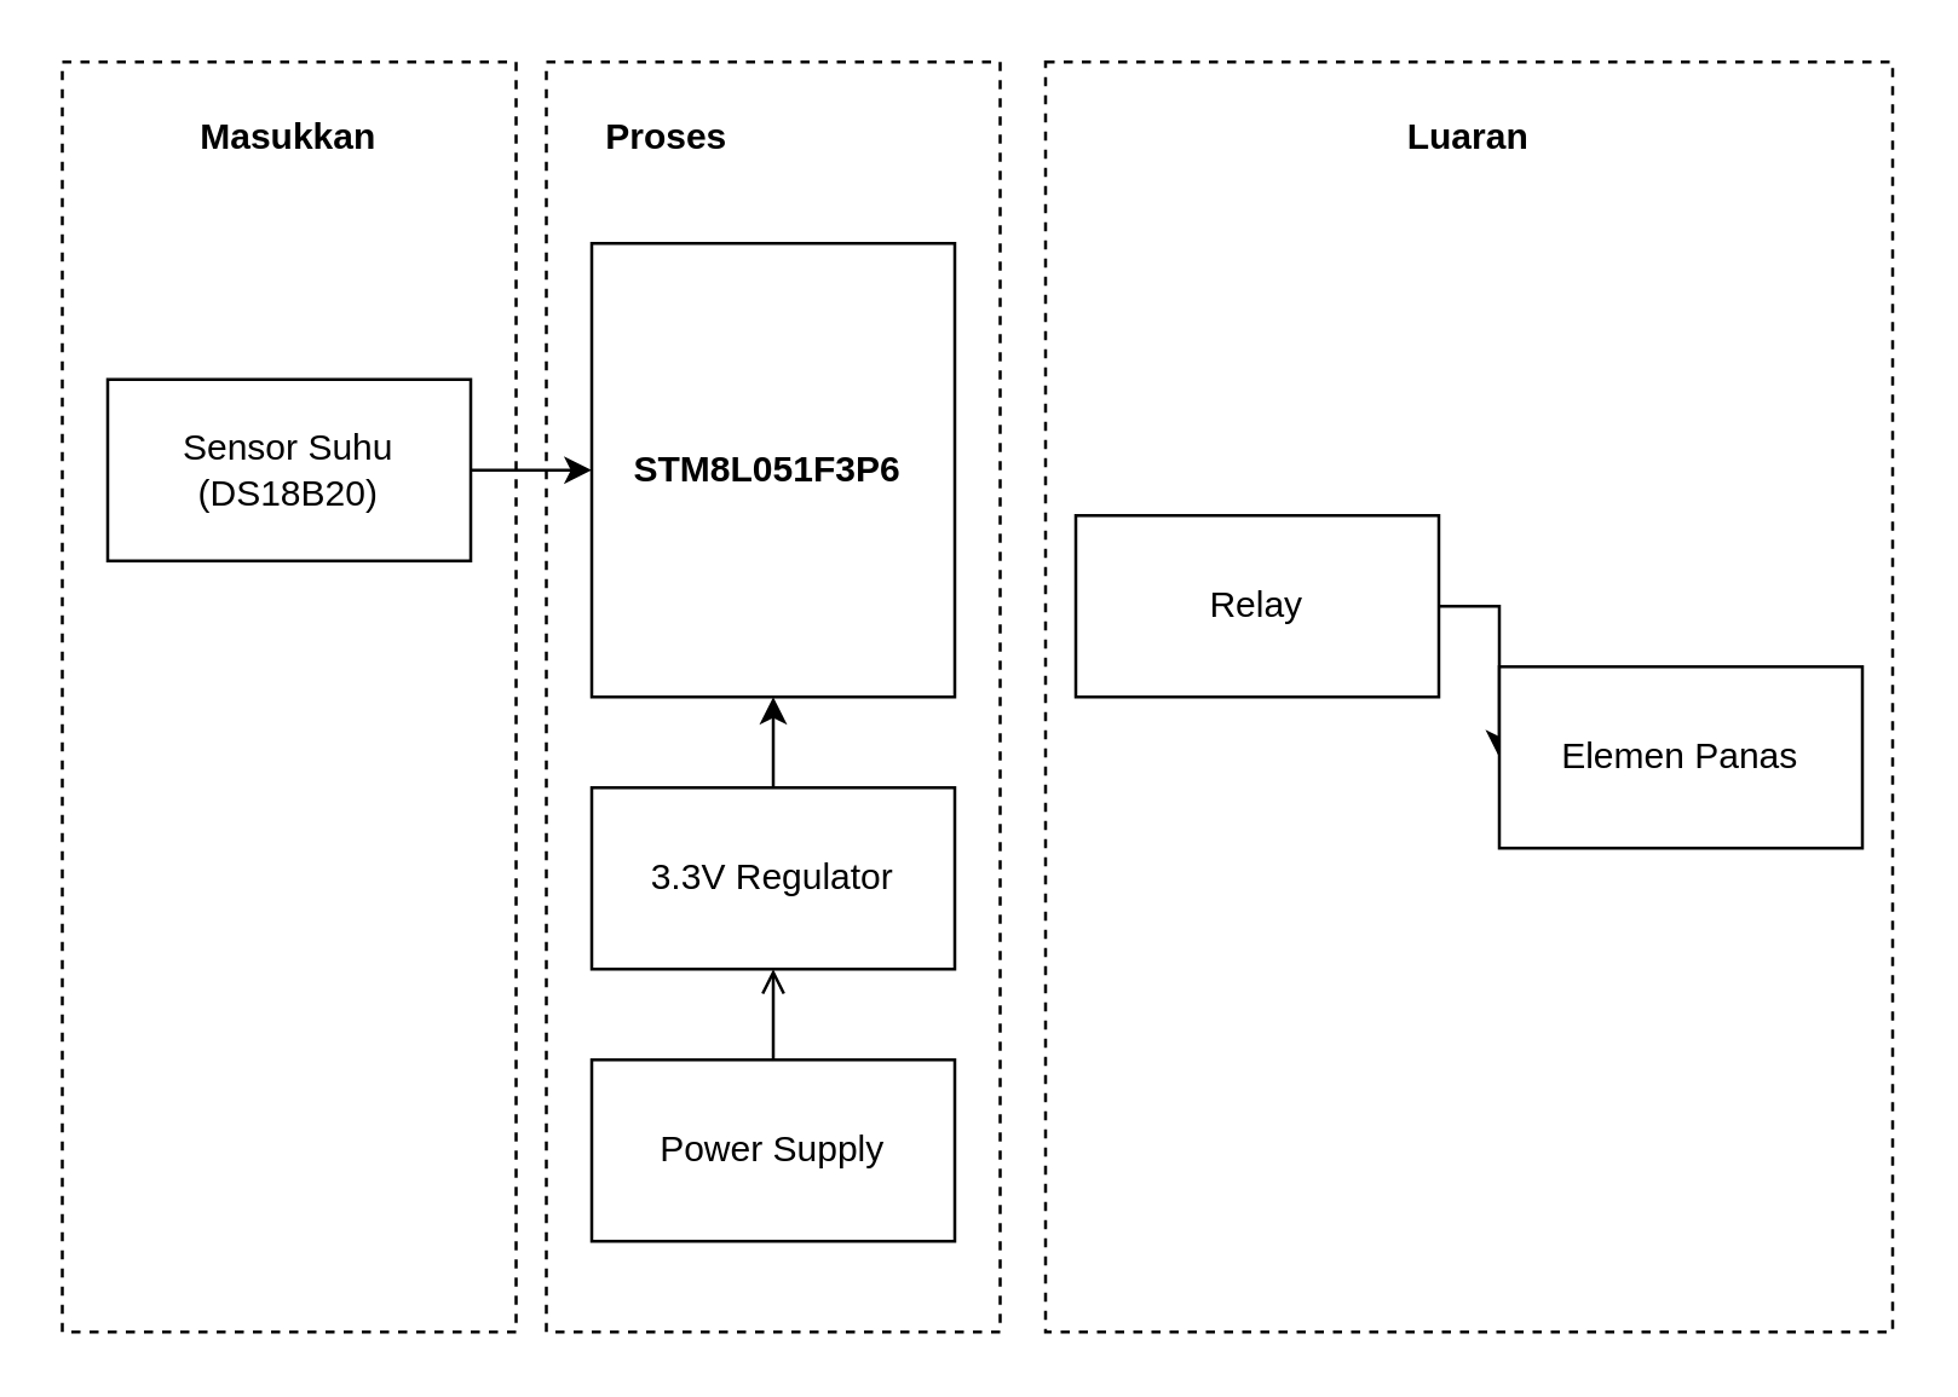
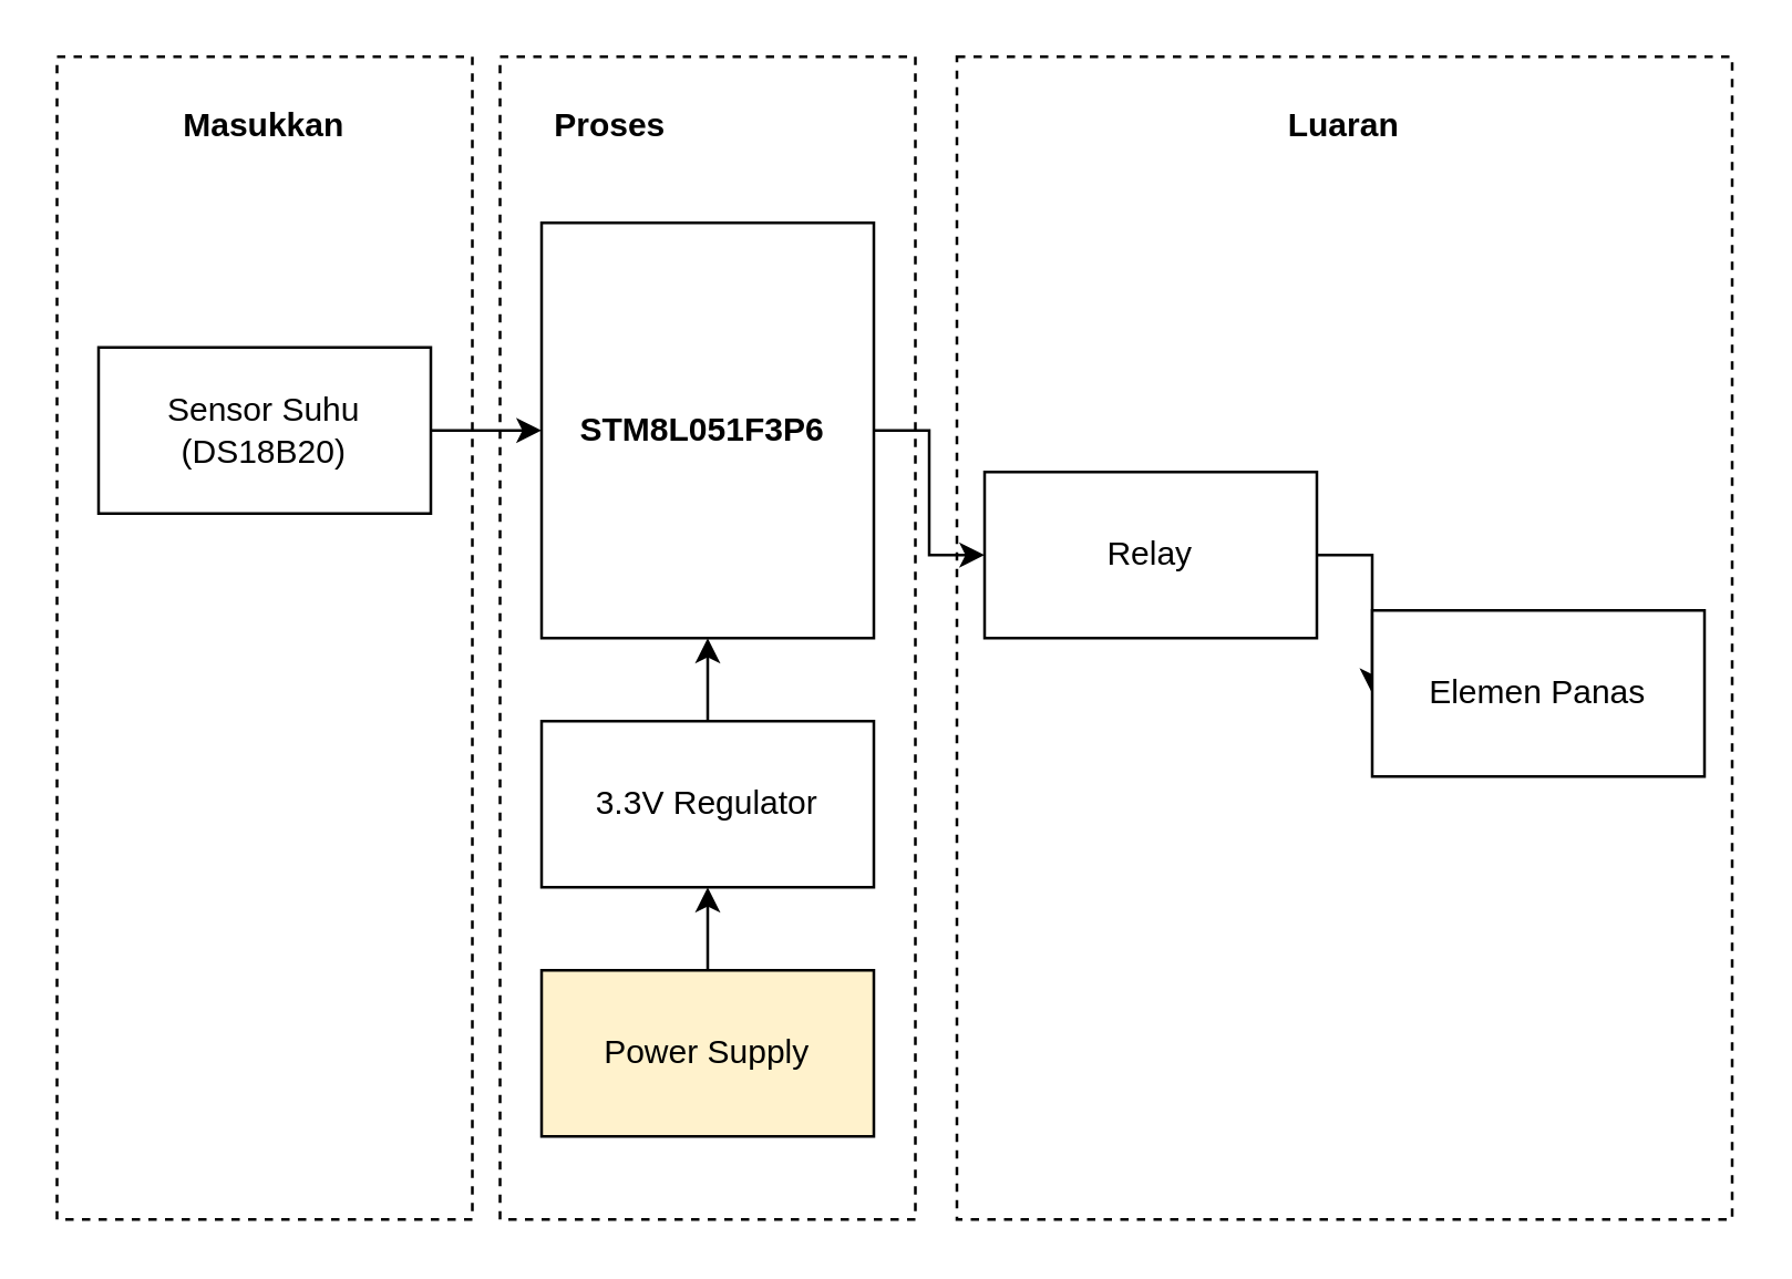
  <mxCell id="0" />
  <mxCell id="1" parent="0" />
  <mxCell id="2" style="edgeStyle=orthogonalEdgeStyle;rounded=0;orthogonalLoop=1;jettySize=auto;html=1;entryX=0;entryY=0.5;entryDx=0;entryDy=0;" edge="1" parent="1" source="3" target="5"><mxGeometry relative="1" as="geometry" /></mxCell>
  <mxCell id="3" value="Sensor Suhu&lt;br&gt;(DS18B20)" style="rounded=0;whiteSpace=wrap;html=1;" vertex="1" parent="1"><mxGeometry x="35" y="125" width="120" height="60" as="geometry" /></mxCell>
+ <mxCell id="4" style="edgeStyle=orthogonalEdgeStyle;rounded=0;orthogonalLoop=1;jettySize=auto;html=1;entryX=0;entryY=0.5;entryDx=0;entryDy=0;" edge="1" parent="1" source="5" target="11"><mxGeometry relative="1" as="geometry" /></mxCell>
  <mxCell id="5" value="STM8L051F3P6&amp;nbsp;" style="rounded=0;whiteSpace=wrap;html=1;fontStyle=1" vertex="1" parent="1"><mxGeometry x="195" y="80" width="120" height="150" as="geometry" /></mxCell>
  <mxCell id="6" style="edgeStyle=orthogonalEdgeStyle;rounded=0;orthogonalLoop=1;jettySize=auto;html=1;entryX=0.5;entryY=1;entryDx=0;entryDy=0;" edge="1" parent="1" source="7" target="5"><mxGeometry relative="1" as="geometry" /></mxCell>
  <mxCell id="7" value="3.3V Regulator" style="rounded=0;whiteSpace=wrap;html=1;" vertex="1" parent="1"><mxGeometry x="195" y="260" width="120" height="60" as="geometry" /></mxCell>
- <mxCell id="8" style="edgeStyle=orthogonalEdgeStyle;rounded=0;orthogonalLoop=1;jettySize=auto;html=1;entryX=0.5;entryY=1;entryDx=0;entryDy=0;endArrow=open;" edge="1" parent="1" source="9" target="7"><mxGeometry relative="1" as="geometry" /></mxCell>
- <mxCell id="9" value="Power Supply" style="rounded=0;whiteSpace=wrap;html=1;" vertex="1" parent="1"><mxGeometry x="195" y="350" width="120" height="60" as="geometry" /></mxCell>
+ <mxCell id="8" style="edgeStyle=orthogonalEdgeStyle;rounded=0;orthogonalLoop=1;jettySize=auto;html=1;entryX=0.5;entryY=1;entryDx=0;entryDy=0;" edge="1" parent="1" source="9" target="7"><mxGeometry relative="1" as="geometry" /></mxCell>
+ <mxCell id="9" value="Power Supply" style="rounded=0;whiteSpace=wrap;html=1;fillColor=#fff2cc;" vertex="1" parent="1"><mxGeometry x="195" y="350" width="120" height="60" as="geometry" /></mxCell>
  <mxCell id="10" style="edgeStyle=orthogonalEdgeStyle;rounded=0;orthogonalLoop=1;jettySize=auto;html=1;" edge="1" parent="1" source="11" target="12"><mxGeometry relative="1" as="geometry" /></mxCell>
  <mxCell id="11" value="Relay" style="rounded=0;whiteSpace=wrap;html=1;" vertex="1" parent="1"><mxGeometry x="355" y="170" width="120" height="60" as="geometry" /></mxCell>
  <mxCell id="12" value="Elemen Panas" style="rounded=0;whiteSpace=wrap;html=1;" vertex="1" parent="1"><mxGeometry x="495" y="220" width="120" height="60" as="geometry" /></mxCell>
  <mxCell id="13" value="" style="rounded=0;whiteSpace=wrap;html=1;fillColor=none;dashed=1;" vertex="1" parent="1"><mxGeometry x="20" y="20" width="150" height="420" as="geometry" /></mxCell>
  <mxCell id="14" value="" style="rounded=0;whiteSpace=wrap;html=1;fillColor=none;strokeColor=default;dashed=1;" vertex="1" parent="1"><mxGeometry x="180" y="20" width="150" height="420" as="geometry" /></mxCell>
  <mxCell id="15" value="" style="rounded=0;whiteSpace=wrap;html=1;fillColor=none;strokeColor=default;dashed=1;" vertex="1" parent="1"><mxGeometry x="345" y="20" width="280" height="420" as="geometry" /></mxCell>
  <mxCell id="16" value="&lt;b&gt;Masukkan&lt;/b&gt;" style="text;html=1;strokeColor=none;fillColor=none;align=center;verticalAlign=middle;whiteSpace=wrap;rounded=0;" vertex="1" parent="1"><mxGeometry x="65" y="30" width="60" height="30" as="geometry" /></mxCell>
  <mxCell id="17" value="&lt;b&gt;Proses&lt;/b&gt;" style="text;html=1;strokeColor=none;fillColor=none;align=center;verticalAlign=middle;whiteSpace=wrap;rounded=0;" vertex="1" parent="1"><mxGeometry x="190" y="30" width="60" height="30" as="geometry" /></mxCell>
  <mxCell id="18" value="&lt;b&gt;Luaran&lt;/b&gt;" style="text;html=1;strokeColor=none;fillColor=none;align=center;verticalAlign=middle;whiteSpace=wrap;rounded=0;" vertex="1" parent="1"><mxGeometry x="455" y="30" width="60" height="30" as="geometry" /></mxCell>
